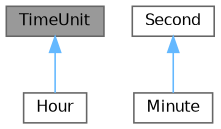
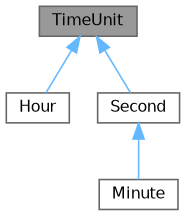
  digraph {
    node [color=gray40 fillcolor=white fontname=Helvetica fontsize=10 shape=box style=filled]
    edge [color=steelblue1 dir=back fontname=Helvetica fontsize=10 labelfontname=Helvetica labelfontsize=10 style=solid]
    n1 [fillcolor=grey60 fontcolor=black height=0.2 label=TimeUnit width=0.4]
    n2 [height=0.2 label=Hour width=0.4]
    n3 [height=0.2 label=Second width=0.4]
    n4 [height=0.2 label=Minute width=0.4]
    n1 -> n2
+   n1 -> n3
    n3 -> n4
  }
